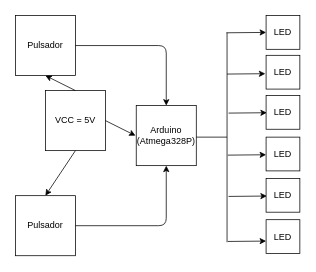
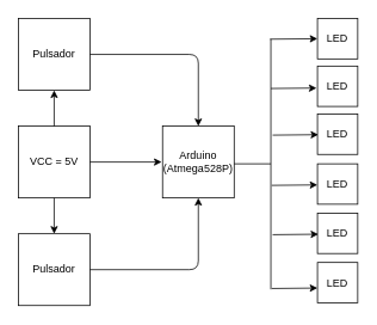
  <mxCell id="0" />
  <mxCell id="1" parent="0" />
- <mxCell id="2" value="VCC = 5V" style="whiteSpace=wrap;html=1;aspect=fixed;" parent="1" vertex="1"><mxGeometry x="60" y="120" width="80" height="80" as="geometry" /></mxCell>
+ <mxCell id="2" value="VCC = 5V" style="whiteSpace=wrap;html=1;aspect=fixed;" parent="1" vertex="1"><mxGeometry x="20" y="140" width="80" height="80" as="geometry" /></mxCell>
  <mxCell id="3" value="" style="endArrow=classic;html=1;exitX=1;exitY=0.5;exitDx=0;exitDy=0;" parent="1" source="2" edge="1"><mxGeometry width="50" height="50" relative="1" as="geometry"><mxPoint x="110" y="179.5" as="sourcePoint" /><mxPoint x="180" y="180" as="targetPoint" /></mxGeometry></mxCell>
- <mxCell id="4" value="Arduino&lt;br&gt;(Atmega328P)" style="whiteSpace=wrap;html=1;aspect=fixed;" parent="1" vertex="1"><mxGeometry x="181" y="140" width="80" height="80" as="geometry" /></mxCell>
+ <mxCell id="4" value="Arduino&lt;br&gt;(Atmega528P)" style="whiteSpace=wrap;html=1;aspect=fixed;" parent="1" vertex="1"><mxGeometry x="181" y="140" width="80" height="80" as="geometry" /></mxCell>
  <mxCell id="5" value="LED" style="whiteSpace=wrap;html=1;aspect=fixed;" parent="1" vertex="1"><mxGeometry x="354" y="126.5" width="45" height="45" as="geometry" /></mxCell>
  <mxCell id="6" value="Pulsador&lt;br&gt;" style="whiteSpace=wrap;html=1;aspect=fixed;" parent="1" vertex="1"><mxGeometry x="20" y="260" width="80" height="80" as="geometry" /></mxCell>
  <mxCell id="7" value="Pulsador" style="whiteSpace=wrap;html=1;aspect=fixed;" parent="1" vertex="1"><mxGeometry x="20" y="20" width="80" height="80" as="geometry" /></mxCell>
  <mxCell id="8" value="" style="endArrow=classic;html=1;entryX=0.5;entryY=1;entryDx=0;entryDy=0;exitX=0.5;exitY=0;exitDx=0;exitDy=0;" parent="1" source="2" target="7" edge="1"><mxGeometry width="50" height="50" relative="1" as="geometry"><mxPoint x="40" y="150" as="sourcePoint" /><mxPoint x="90" y="100" as="targetPoint" /></mxGeometry></mxCell>
  <mxCell id="9" value="" style="endArrow=classic;html=1;exitX=0.5;exitY=1;exitDx=0;exitDy=0;entryX=0.5;entryY=0;entryDx=0;entryDy=0;" parent="1" source="2" target="6" edge="1"><mxGeometry width="50" height="50" relative="1" as="geometry"><mxPoint x="59.5" y="260" as="sourcePoint" /><mxPoint x="100" y="240" as="targetPoint" /></mxGeometry></mxCell>
  <mxCell id="10" value="" style="endArrow=classic;html=1;entryX=0.5;entryY=1;entryDx=0;entryDy=0;" parent="1" target="4" edge="1"><mxGeometry width="50" height="50" relative="1" as="geometry"><mxPoint x="100" y="300" as="sourcePoint" /><mxPoint x="360" y="300" as="targetPoint" /><Array as="points"><mxPoint x="221" y="300" /></Array></mxGeometry></mxCell>
  <mxCell id="11" value="" style="endArrow=classic;html=1;entryX=0.5;entryY=0;entryDx=0;entryDy=0;" parent="1" source="7" target="4" edge="1"><mxGeometry width="50" height="50" relative="1" as="geometry"><mxPoint x="130" y="70" as="sourcePoint" /><mxPoint x="240" y="60" as="targetPoint" /><Array as="points"><mxPoint x="221" y="60" /></Array></mxGeometry></mxCell>
  <mxCell id="12" value="LED" style="whiteSpace=wrap;html=1;aspect=fixed;" vertex="1" parent="1"><mxGeometry x="354" y="73" width="45" height="45" as="geometry" /></mxCell>
  <mxCell id="13" value="LED" style="whiteSpace=wrap;html=1;aspect=fixed;" vertex="1" parent="1"><mxGeometry x="354" y="20" width="45" height="45" as="geometry" /></mxCell>
  <mxCell id="14" value="LED" style="whiteSpace=wrap;html=1;aspect=fixed;" vertex="1" parent="1"><mxGeometry x="354" y="182" width="45" height="45" as="geometry" /></mxCell>
  <mxCell id="15" value="LED" style="whiteSpace=wrap;html=1;aspect=fixed;" vertex="1" parent="1"><mxGeometry x="354" y="237" width="45" height="45" as="geometry" /></mxCell>
  <mxCell id="16" value="LED" style="whiteSpace=wrap;html=1;aspect=fixed;" vertex="1" parent="1"><mxGeometry x="354" y="292" width="45" height="45" as="geometry" /></mxCell>
  <mxCell id="17" value="" style="endArrow=none;html=1;" edge="1" parent="1"><mxGeometry width="50" height="50" relative="1" as="geometry"><mxPoint x="261" y="182" as="sourcePoint" /><mxPoint x="302" y="182" as="targetPoint" /></mxGeometry></mxCell>
  <mxCell id="18" value="" style="endArrow=none;html=1;" edge="1" parent="1"><mxGeometry width="50" height="50" relative="1" as="geometry"><mxPoint x="302" y="322" as="sourcePoint" /><mxPoint x="302" y="43" as="targetPoint" /></mxGeometry></mxCell>
  <mxCell id="19" value="" style="endArrow=classic;html=1;entryX=0;entryY=0.5;entryDx=0;entryDy=0;" edge="1" parent="1" target="13"><mxGeometry width="50" height="50" relative="1" as="geometry"><mxPoint x="301" y="43" as="sourcePoint" /><mxPoint x="356" y="36" as="targetPoint" /></mxGeometry></mxCell>
  <mxCell id="20" value="" style="endArrow=classic;html=1;entryX=0;entryY=0.5;entryDx=0;entryDy=0;" edge="1" parent="1"><mxGeometry width="50" height="50" relative="1" as="geometry"><mxPoint x="302" y="98" as="sourcePoint" /><mxPoint x="353" y="97.5" as="targetPoint" /></mxGeometry></mxCell>
  <mxCell id="21" value="" style="endArrow=classic;html=1;entryX=0;entryY=0.5;entryDx=0;entryDy=0;" edge="1" parent="1"><mxGeometry width="50" height="50" relative="1" as="geometry"><mxPoint x="304" y="150" as="sourcePoint" /><mxPoint x="355" y="149.5" as="targetPoint" /></mxGeometry></mxCell>
  <mxCell id="22" value="" style="endArrow=classic;html=1;entryX=0;entryY=0.5;entryDx=0;entryDy=0;" edge="1" parent="1"><mxGeometry width="50" height="50" relative="1" as="geometry"><mxPoint x="303" y="206" as="sourcePoint" /><mxPoint x="354" y="205.5" as="targetPoint" /></mxGeometry></mxCell>
  <mxCell id="23" value="" style="endArrow=classic;html=1;entryX=0;entryY=0.5;entryDx=0;entryDy=0;" edge="1" parent="1"><mxGeometry width="50" height="50" relative="1" as="geometry"><mxPoint x="304" y="261" as="sourcePoint" /><mxPoint x="355" y="260.5" as="targetPoint" /></mxGeometry></mxCell>
  <mxCell id="24" value="" style="endArrow=classic;html=1;entryX=0;entryY=0.5;entryDx=0;entryDy=0;" edge="1" parent="1"><mxGeometry width="50" height="50" relative="1" as="geometry"><mxPoint x="303" y="321" as="sourcePoint" /><mxPoint x="354" y="320.5" as="targetPoint" /></mxGeometry></mxCell>
